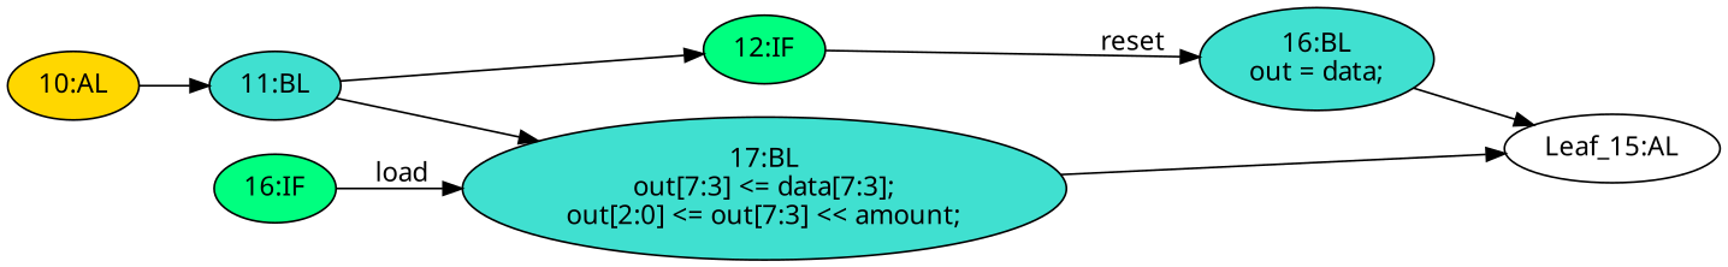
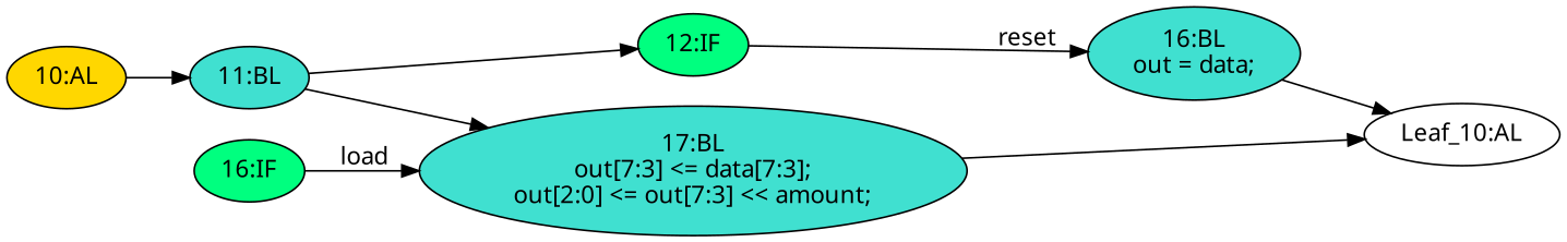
  strict digraph {
    fontname="Noto Sans"
    rankdir=LR
    node [fillcolor=turquoise fontname="Noto Sans" statements="[]" style=filled typ=Block]
    edge [cond="[]" fontname="Noto Sans" lineno=None]
    n1 [ast="<pyverilog.vparser.ast.Always object at 0x7fc409d3d810>" clk_sens=True fillcolor=gold label="10:AL" sens="['clk']" typ=Always use_var="['reset', 'load', 'amount', 'data', 'out']"]
    n2 [ast="<pyverilog.vparser.ast.Block object at 0x7fc409d3d350>" label="11:BL"]
    n3 [ast="<pyverilog.vparser.ast.IfStatement object at 0x7fc409d3dd90>" fillcolor=springgreen label="12:IF" typ=IfStatement]
    n4 [ast="<pyverilog.vparser.ast.Block object at 0x7fc40b4ceb50>" label="17:BL\nout[7:3] <= data[7:3];\nout[2:0] <= out[7:3] << amount;" statements="[<pyverilog.vparser.ast.NonblockingSubstitution object at 0x7fc40b4cee90>, <pyverilog.vparser.ast.NonblockingSubstitution object at 0x7fc40b4e71d0>]"]
    n5 [ast="<pyverilog.vparser.ast.Block object at 0x7fc409d3d1d0>" label="16:BL\nout = data;" statements="[<pyverilog.vparser.ast.BlockingSubstitution object at 0x7fc409d3d610>]"]
    n6 [ast="<pyverilog.vparser.ast.IfStatement object at 0x7fc40b4ce810>" fillcolor=springgreen label="16:IF" typ=IfStatement]
-   n7 [def_var="['out']" label="Leaf_15:AL" fillcolor="" statements="" style="" typ=""]
+   n7 [def_var="['out']" label="Leaf_10:AL" fillcolor="" statements="" style="" typ=""]
    n1 -> n2
    n2 -> n3
    n2 -> n4
    n3 -> n5 [cond="['reset']" label=reset lineno=12]
    n4 -> n7
    n5 -> n7
    n6 -> n4 [cond="['load']" label=load lineno=16]
  }
